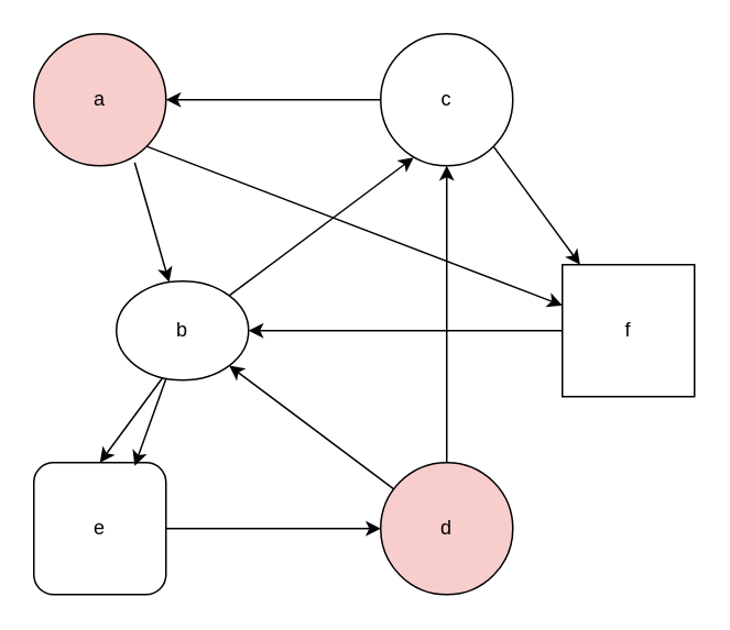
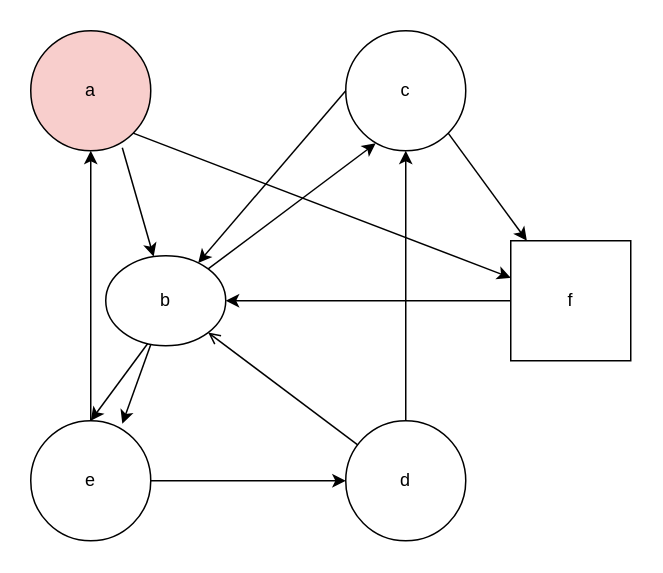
  <mxCell id="0" />
  <mxCell id="1" parent="0" />
  <mxCell id="2" value="a" style="ellipse;whiteSpace=wrap;html=1;aspect=fixed;fillColor=#f8cecc;" vertex="1" parent="1"><mxGeometry x="20" y="20" width="80" height="80" as="geometry" /></mxCell>
  <mxCell id="3" value="b" style="ellipse;whiteSpace=wrap;html=1;aspect=fixed;" vertex="1" parent="1"><mxGeometry x="70" y="170" width="80" height="60" as="geometry" /></mxCell>
  <mxCell id="4" value="c" style="ellipse;whiteSpace=wrap;html=1;aspect=fixed;" vertex="1" parent="1"><mxGeometry x="230" y="20" width="80" height="80" as="geometry" /></mxCell>
  <mxCell id="5" value="" style="endArrow=classic;html=1;rounded=0;exitX=0.763;exitY=0.975;exitDx=0;exitDy=0;exitPerimeter=0;" edge="1" parent="1" source="2" target="3"><mxGeometry width="50" height="50" relative="1" as="geometry"><mxPoint x="250" y="280" as="sourcePoint" /><mxPoint x="300" y="230" as="targetPoint" /></mxGeometry></mxCell>
  <mxCell id="6" value="" style="endArrow=classic;html=1;rounded=0;exitX=1;exitY=0;exitDx=0;exitDy=0;" edge="1" parent="1" source="3"><mxGeometry width="50" height="50" relative="1" as="geometry"><mxPoint x="250" y="280" as="sourcePoint" /><mxPoint x="250" y="95" as="targetPoint" /></mxGeometry></mxCell>
- <mxCell id="7" value="" style="endArrow=classic;html=1;rounded=0;entryX=1;entryY=0.5;entryDx=0;entryDy=0;exitX=0;exitY=0.5;exitDx=0;exitDy=0;" edge="1" parent="1" source="4" target="2"><mxGeometry width="50" height="50" relative="1" as="geometry"><mxPoint x="250" y="280" as="sourcePoint" /><mxPoint x="300" y="230" as="targetPoint" /></mxGeometry></mxCell>
- <mxCell id="8" value="e" style="whiteSpace=wrap;html=1;aspect=fixed;rounded=1;" vertex="1" parent="1"><mxGeometry x="20" y="280" width="80" height="80" as="geometry" /></mxCell>
- <mxCell id="9" value="d" style="ellipse;whiteSpace=wrap;html=1;aspect=fixed;fillColor=#f8cecc;" vertex="1" parent="1"><mxGeometry x="230" y="280" width="80" height="80" as="geometry" /></mxCell>
+ <mxCell id="7" value="" style="endArrow=classic;html=1;rounded=0;exitX=0;exitY=0.5;exitDx=0;exitDy=0;" edge="1" parent="1" source="4" target="3"><mxGeometry width="50" height="50" relative="1" as="geometry"><mxPoint x="250" y="280" as="sourcePoint" /><mxPoint x="300" y="230" as="targetPoint" /></mxGeometry></mxCell>
+ <mxCell id="8" value="e" style="ellipse;whiteSpace=wrap;html=1;aspect=fixed;" vertex="1" parent="1"><mxGeometry x="20" y="280" width="80" height="80" as="geometry" /></mxCell>
+ <mxCell id="9" value="d" style="ellipse;whiteSpace=wrap;html=1;aspect=fixed;" vertex="1" parent="1"><mxGeometry x="230" y="280" width="80" height="80" as="geometry" /></mxCell>
  <mxCell id="10" value="" style="endArrow=classic;html=1;rounded=0;entryX=0.763;entryY=0.025;entryDx=0;entryDy=0;entryPerimeter=0;" edge="1" parent="1" source="3" target="8"><mxGeometry width="50" height="50" relative="1" as="geometry"><mxPoint x="250" y="280" as="sourcePoint" /><mxPoint x="300" y="230" as="targetPoint" /></mxGeometry></mxCell>
  <mxCell id="11" value="" style="endArrow=classic;html=1;rounded=0;exitX=1;exitY=0.5;exitDx=0;exitDy=0;entryX=0;entryY=0.5;entryDx=0;entryDy=0;" edge="1" parent="1" source="8" target="9"><mxGeometry width="50" height="50" relative="1" as="geometry"><mxPoint x="250" y="280" as="sourcePoint" /><mxPoint x="300" y="230" as="targetPoint" /></mxGeometry></mxCell>
- <mxCell id="12" value="" style="endArrow=classic;html=1;rounded=0;" edge="1" parent="1" source="9" target="3"><mxGeometry width="50" height="50" relative="1" as="geometry"><mxPoint x="250" y="280" as="sourcePoint" /><mxPoint x="300" y="230" as="targetPoint" /></mxGeometry></mxCell>
+ <mxCell id="12" value="" style="endArrow=open;html=1;rounded=0;" edge="1" parent="1" source="9" target="3"><mxGeometry width="50" height="50" relative="1" as="geometry"><mxPoint x="250" y="280" as="sourcePoint" /><mxPoint x="300" y="230" as="targetPoint" /></mxGeometry></mxCell>
  <mxCell id="13" value="" style="endArrow=classic;html=1;rounded=0;exitX=1;exitY=1;exitDx=0;exitDy=0;" edge="1" parent="1" source="2" target="15"><mxGeometry width="50" height="50" relative="1" as="geometry"><mxPoint x="250" y="280" as="sourcePoint" /><mxPoint x="300" y="230" as="targetPoint" /></mxGeometry></mxCell>
  <mxCell id="14" value="" style="endArrow=classic;html=1;rounded=0;entryX=0.5;entryY=1;entryDx=0;entryDy=0;exitX=0.5;exitY=0;exitDx=0;exitDy=0;" edge="1" parent="1" source="9" target="4"><mxGeometry width="50" height="50" relative="1" as="geometry"><mxPoint x="250" y="280" as="sourcePoint" /><mxPoint x="300" y="230" as="targetPoint" /></mxGeometry></mxCell>
  <mxCell id="15" value="f" style="whiteSpace=wrap;html=1;aspect=fixed;rounded=0;" vertex="1" parent="1"><mxGeometry x="340" y="160" width="80" height="80" as="geometry" /></mxCell>
  <mxCell id="16" value="" style="endArrow=classic;html=1;rounded=0;exitX=1;exitY=1;exitDx=0;exitDy=0;" edge="1" parent="1" source="4" target="15"><mxGeometry width="50" height="50" relative="1" as="geometry"><mxPoint x="250" y="280" as="sourcePoint" /><mxPoint x="300" y="230" as="targetPoint" /></mxGeometry></mxCell>
  <mxCell id="17" value="" style="endArrow=classic;html=1;rounded=0;entryX=1;entryY=0.5;entryDx=0;entryDy=0;exitX=0;exitY=0.5;exitDx=0;exitDy=0;" edge="1" parent="1" source="15" target="3"><mxGeometry width="50" height="50" relative="1" as="geometry"><mxPoint x="250" y="280" as="sourcePoint" /><mxPoint x="300" y="230" as="targetPoint" /></mxGeometry></mxCell>
  <mxCell id="18" value="" style="endArrow=classic;html=1;rounded=0;entryX=0.5;entryY=0;entryDx=0;entryDy=0;exitX=0.35;exitY=0.975;exitDx=0;exitDy=0;exitPerimeter=0;" edge="1" parent="1" source="3" target="8"><mxGeometry width="50" height="50" relative="1" as="geometry"><mxPoint x="250" y="280" as="sourcePoint" /><mxPoint x="300" y="230" as="targetPoint" /></mxGeometry></mxCell>
+ <mxCell id="19" value="" style="endArrow=classic;html=1;rounded=0;entryX=0.5;entryY=1;entryDx=0;entryDy=0;" edge="1" parent="1" source="8" target="2"><mxGeometry width="50" height="50" relative="1" as="geometry"><mxPoint x="250" y="280" as="sourcePoint" /><mxPoint x="300" y="230" as="targetPoint" /></mxGeometry></mxCell>
